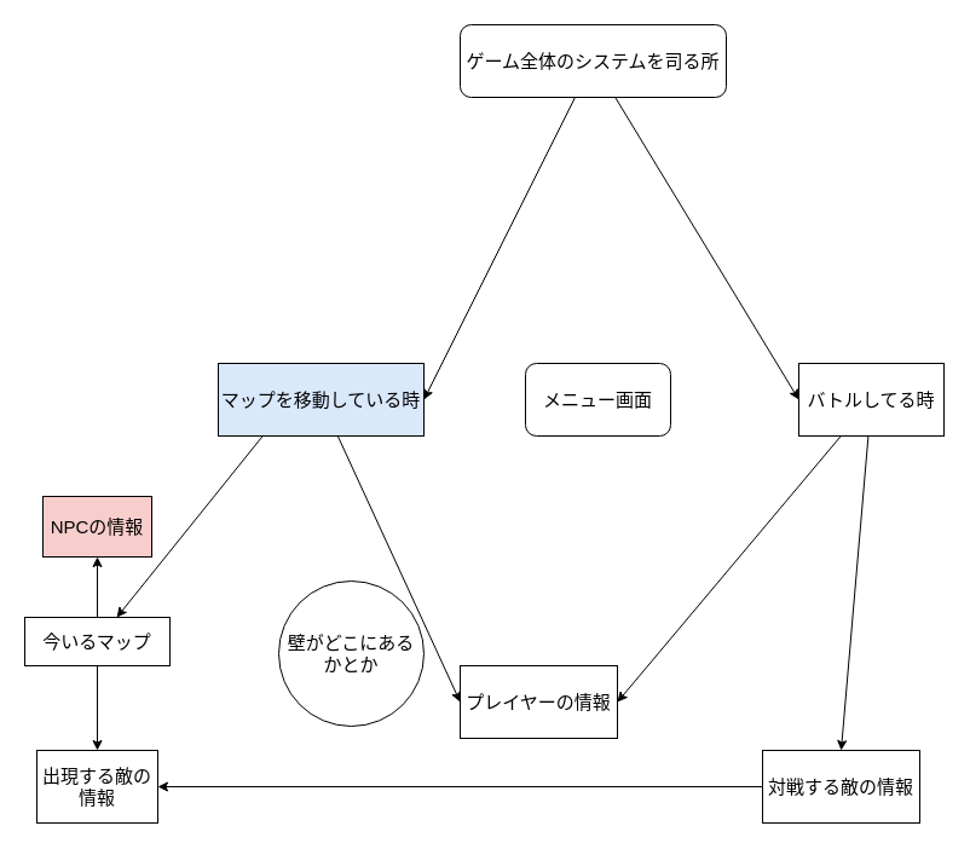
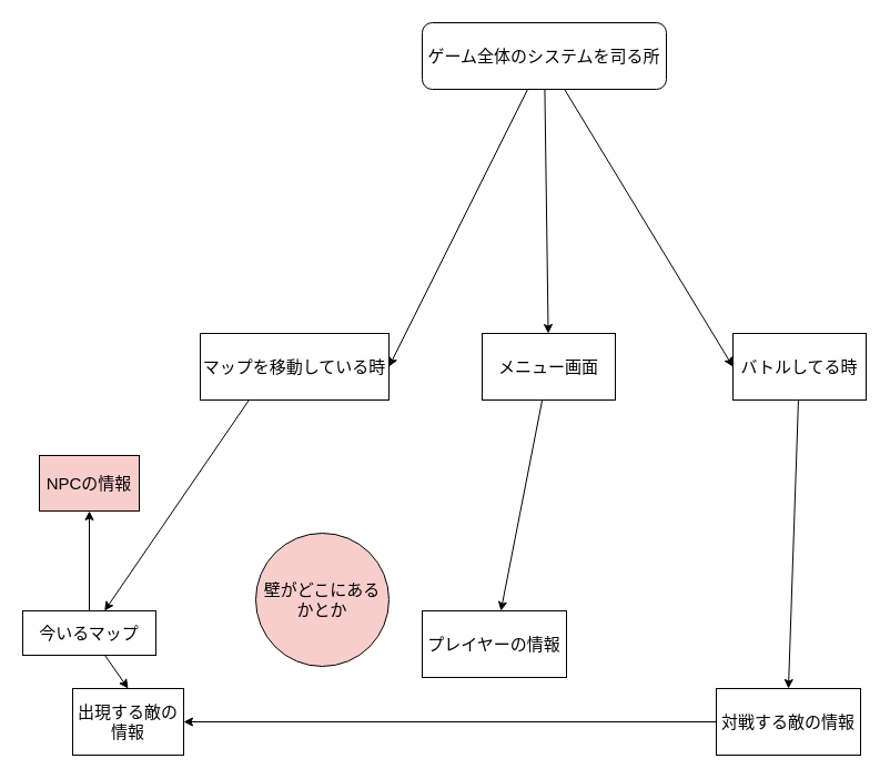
  <mxCell id="0" />
  <mxCell id="1" parent="0" />
  <mxCell id="2" value="" style="edgeStyle=none;html=1;strokeWidth=1;fontSize=15;" parent="1" source="4" target="6" edge="1"><mxGeometry relative="1" as="geometry" /></mxCell>
  <mxCell id="3" style="edgeStyle=none;html=1;entryX=0.5;entryY=0;entryDx=0;entryDy=0;strokeWidth=1;fontSize=15;" parent="1" source="4" target="12" edge="1"><mxGeometry relative="1" as="geometry" /></mxCell>
- <mxCell id="4" value="今いるマップ" style="rounded=0;whiteSpace=wrap;html=1;strokeWidth=1;fontSize=15;" parent="1" vertex="1"><mxGeometry x="20" y="510" width="120" height="40" as="geometry" /></mxCell>
+ <mxCell id="4" value="今いるマップ" style="rounded=0;whiteSpace=wrap;html=1;strokeWidth=1;fontSize=15;" parent="1" vertex="1"><mxGeometry x="20" y="550" width="120" height="40" as="geometry" /></mxCell>
  <mxCell id="5" value="プレイヤーの情報" style="rounded=0;whiteSpace=wrap;html=1;strokeWidth=1;fontSize=15;" parent="1" vertex="1"><mxGeometry x="380" y="550" width="130" height="60" as="geometry" /></mxCell>
  <mxCell id="6" value="NPCの情報" style="rounded=0;whiteSpace=wrap;html=1;strokeWidth=1;fontSize=15;fillColor=#f8cecc;" parent="1" vertex="1"><mxGeometry x="35" y="410" width="90" height="50" as="geometry" /></mxCell>
  <mxCell id="7" style="edgeStyle=none;html=1;exitX=0.5;exitY=0;exitDx=0;exitDy=0;strokeWidth=1;fontSize=15;" parent="1" source="14" target="4" edge="1"><mxGeometry relative="1" as="geometry" /></mxCell>
  <mxCell id="8" style="edgeStyle=none;html=1;entryX=1;entryY=0.5;entryDx=0;entryDy=0;strokeWidth=1;fontSize=15;" parent="1" source="11" target="14" edge="1"><mxGeometry relative="1" as="geometry" /></mxCell>
  <mxCell id="9" style="edgeStyle=none;html=1;entryX=0;entryY=0.5;entryDx=0;entryDy=0;strokeWidth=1;fontSize=15;" parent="1" source="11" target="17" edge="1"><mxGeometry relative="1" as="geometry" /></mxCell>
+ <mxCell id="10" style="edgeStyle=none;html=1;strokeWidth=1;fontSize=15;" parent="1" source="11" target="21" edge="1"><mxGeometry relative="1" as="geometry" /></mxCell>
  <mxCell id="11" value="ゲーム全体のシステムを司る所" style="rounded=1;whiteSpace=wrap;html=1;strokeWidth=1;fontSize=15;" parent="1" vertex="1"><mxGeometry x="380" y="20" width="220" height="60" as="geometry" /></mxCell>
- <mxCell id="12" value="出現する敵の情報" style="rounded=0;whiteSpace=wrap;html=1;strokeWidth=1;fontSize=15;" parent="1" vertex="1"><mxGeometry x="30" y="620" width="100" height="60" as="geometry" /></mxCell>
- <mxCell id="13" style="edgeStyle=none;html=1;entryX=0;entryY=0.5;entryDx=0;entryDy=0;fontSize=15;strokeWidth=1;" parent="1" source="14" target="5" edge="1"><mxGeometry relative="1" as="geometry" /></mxCell>
- <mxCell id="14" value="マップを移動している時" style="rounded=0;whiteSpace=wrap;html=1;strokeWidth=1;fontSize=15;fillColor=#dae8fc;" parent="1" vertex="1"><mxGeometry x="180" y="300" width="170" height="60" as="geometry" /></mxCell>
- <mxCell id="15" style="edgeStyle=none;html=1;entryX=1;entryY=0.5;entryDx=0;entryDy=0;strokeWidth=1;fontSize=15;" parent="1" source="17" target="5" edge="1"><mxGeometry relative="1" as="geometry" /></mxCell>
+ <mxCell id="12" value="出現する敵の情報" style="rounded=0;whiteSpace=wrap;html=1;strokeWidth=1;fontSize=15;" parent="1" vertex="1"><mxGeometry x="65" y="620" width="100" height="60" as="geometry" /></mxCell>
+ <mxCell id="14" value="マップを移動している時" style="rounded=0;whiteSpace=wrap;html=1;strokeWidth=1;fontSize=15;" parent="1" vertex="1"><mxGeometry x="180" y="300" width="170" height="60" as="geometry" /></mxCell>
  <mxCell id="16" style="edgeStyle=none;html=1;entryX=0.5;entryY=0;entryDx=0;entryDy=0;strokeWidth=1;fontSize=15;" parent="1" source="17" target="19" edge="1"><mxGeometry relative="1" as="geometry" /></mxCell>
  <mxCell id="17" value="バトルしてる時" style="rounded=0;whiteSpace=wrap;html=1;strokeWidth=1;fontSize=15;" parent="1" vertex="1"><mxGeometry x="660" y="300" width="120" height="60" as="geometry" /></mxCell>
  <mxCell id="18" style="edgeStyle=none;html=1;entryX=1;entryY=0.5;entryDx=0;entryDy=0;strokeWidth=1;fontSize=15;" parent="1" source="19" target="12" edge="1"><mxGeometry relative="1" as="geometry" /></mxCell>
- <mxCell id="19" value="対戦する敵の情報" style="rounded=0;whiteSpace=wrap;html=1;strokeWidth=1;fontSize=15;" parent="1" vertex="1"><mxGeometry x="630" y="620" width="130" height="60" as="geometry" /></mxCell>
- <mxCell id="21" value="メニュー画面" style="whiteSpace=wrap;html=1;strokeWidth=1;fontSize=15;rounded=1;" parent="1" vertex="1"><mxGeometry x="434" y="300" width="120" height="60" as="geometry" /></mxCell>
- <mxCell id="22" value="壁がどこにあるかとか" style="ellipse;whiteSpace=wrap;html=1;aspect=fixed;fontSize=15;strokeWidth=1;" parent="1" vertex="1"><mxGeometry x="230" y="480" width="120" height="120" as="geometry" /></mxCell>
+ <mxCell id="19" value="対戦する敵の情報" style="rounded=0;whiteSpace=wrap;html=1;strokeWidth=1;fontSize=15;" parent="1" vertex="1"><mxGeometry x="645" y="620" width="130" height="60" as="geometry" /></mxCell>
+ <mxCell id="20" style="edgeStyle=none;html=1;strokeWidth=1;fontSize=15;" parent="1" source="21" target="5" edge="1"><mxGeometry relative="1" as="geometry" /></mxCell>
+ <mxCell id="21" value="メニュー画面" style="rounded=0;whiteSpace=wrap;html=1;strokeWidth=1;fontSize=15;" parent="1" vertex="1"><mxGeometry x="434" y="300" width="120" height="60" as="geometry" /></mxCell>
+ <mxCell id="22" value="壁がどこにあるかとか" style="ellipse;whiteSpace=wrap;html=1;aspect=fixed;fontSize=15;strokeWidth=1;fillColor=#f8cecc;" parent="1" vertex="1"><mxGeometry x="230" y="480" width="120" height="120" as="geometry" /></mxCell>
